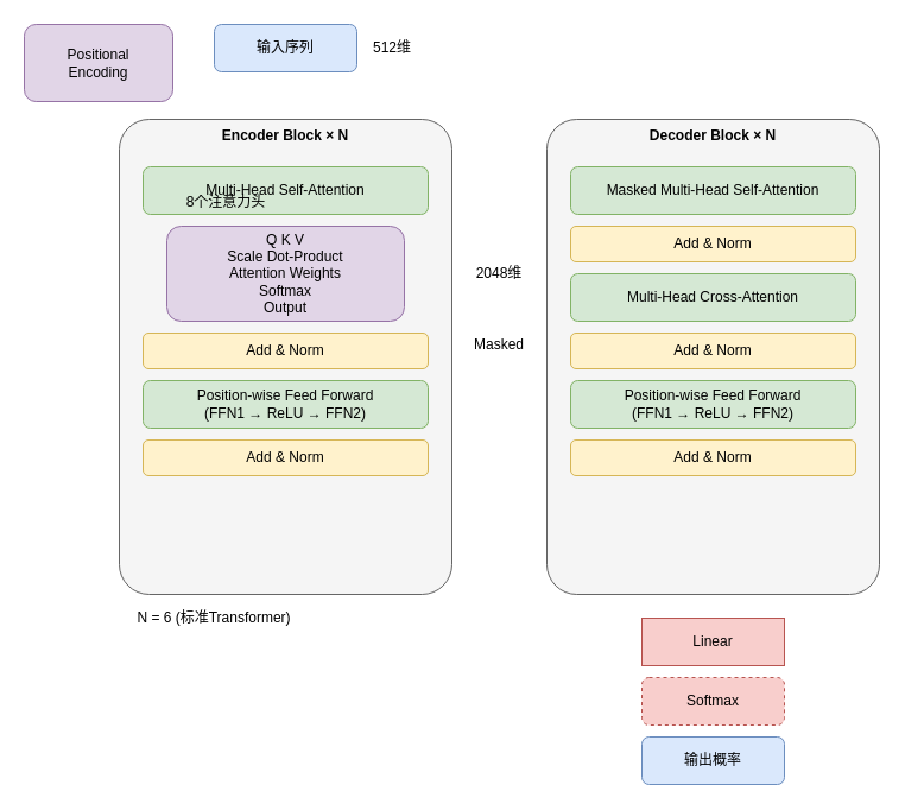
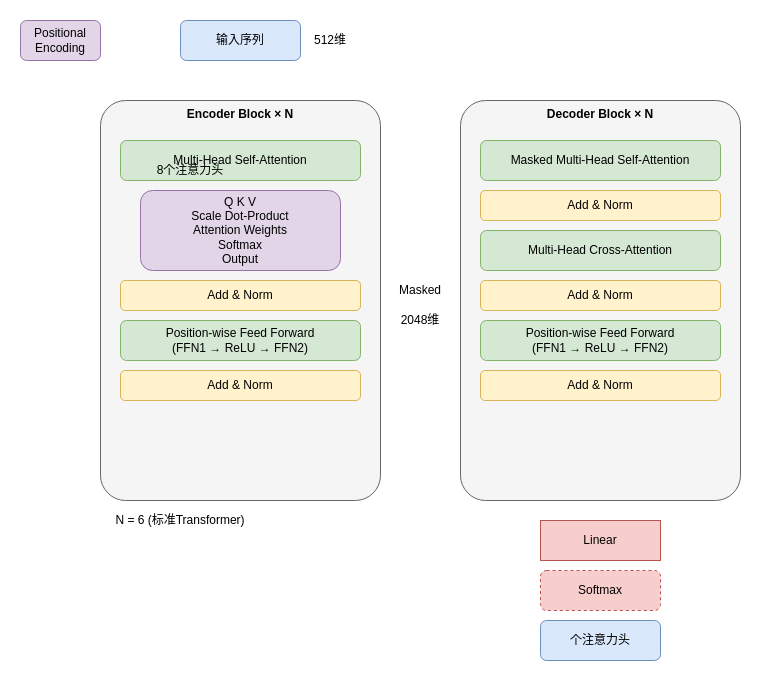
  <mxCell id="0" />
  <mxCell id="1" parent="0" />
  <mxCell id="2" value="输入序列" style="rounded=1;whiteSpace=wrap;html=1;fillColor=#dae8fc;strokeColor=#6c8ebf;" parent="1" vertex="1"><mxGeometry x="180" y="20" width="120" height="40" as="geometry" /></mxCell>
  <mxCell id="3" value="Encoder Block × N" style="rounded=1;whiteSpace=wrap;html=1;fillColor=#f5f5f5;strokeColor=#666666;verticalAlign=top;fontStyle=1;arcSize=9;" parent="1" vertex="1"><mxGeometry x="100" y="100" width="280" height="400" as="geometry" /></mxCell>
  <mxCell id="4" value="Multi-Head Self-Attention" style="rounded=1;whiteSpace=wrap;html=1;fillColor=#d5e8d4;strokeColor=#82b366;" parent="1" vertex="1"><mxGeometry x="120" y="140" width="240" height="40" as="geometry" /></mxCell>
  <mxCell id="5" value="Q K V&#10;Scale Dot-Product&#10;Attention Weights&#10;Softmax&#10;Output" style="rounded=1;whiteSpace=wrap;html=1;fillColor=#e1d5e7;strokeColor=#9673a6;" parent="1" vertex="1"><mxGeometry x="140" y="190" width="200" height="80" as="geometry" /></mxCell>
  <mxCell id="6" value="Add &amp; Norm" style="rounded=1;whiteSpace=wrap;html=1;fillColor=#fff2cc;strokeColor=#d6b656;" parent="1" vertex="1"><mxGeometry x="120" y="280" width="240" height="30" as="geometry" /></mxCell>
  <mxCell id="7" value="Position-wise Feed Forward&#10;(FFN1 → ReLU → FFN2)" style="rounded=1;whiteSpace=wrap;html=1;fillColor=#d5e8d4;strokeColor=#82b366;" parent="1" vertex="1"><mxGeometry x="120" y="320" width="240" height="40" as="geometry" /></mxCell>
  <mxCell id="8" value="Add &amp; Norm" style="rounded=1;whiteSpace=wrap;html=1;fillColor=#fff2cc;strokeColor=#d6b656;" parent="1" vertex="1"><mxGeometry x="120" y="370" width="240" height="30" as="geometry" /></mxCell>
  <mxCell id="9" value="Decoder Block × N" style="rounded=1;whiteSpace=wrap;html=1;fillColor=#f5f5f5;strokeColor=#666666;verticalAlign=top;fontStyle=1;arcSize=9;" parent="1" vertex="1"><mxGeometry x="460" y="100" width="280" height="400" as="geometry" /></mxCell>
  <mxCell id="10" value="Masked Multi-Head Self-Attention" style="rounded=1;whiteSpace=wrap;html=1;fillColor=#d5e8d4;strokeColor=#82b366;" parent="1" vertex="1"><mxGeometry x="480" y="140" width="240" height="40" as="geometry" /></mxCell>
  <mxCell id="11" value="Add &amp; Norm" style="rounded=1;whiteSpace=wrap;html=1;fillColor=#fff2cc;strokeColor=#d6b656;" parent="1" vertex="1"><mxGeometry x="480" y="190" width="240" height="30" as="geometry" /></mxCell>
  <mxCell id="12" value="Multi-Head Cross-Attention" style="rounded=1;whiteSpace=wrap;html=1;fillColor=#d5e8d4;strokeColor=#82b366;" parent="1" vertex="1"><mxGeometry x="480" y="230" width="240" height="40" as="geometry" /></mxCell>
  <mxCell id="13" value="Add &amp; Norm" style="rounded=1;whiteSpace=wrap;html=1;fillColor=#fff2cc;strokeColor=#d6b656;" parent="1" vertex="1"><mxGeometry x="480" y="280" width="240" height="30" as="geometry" /></mxCell>
  <mxCell id="14" value="Position-wise Feed Forward&#10;(FFN1 → ReLU → FFN2)" style="rounded=1;whiteSpace=wrap;html=1;fillColor=#d5e8d4;strokeColor=#82b366;" parent="1" vertex="1"><mxGeometry x="480" y="320" width="240" height="40" as="geometry" /></mxCell>
  <mxCell id="15" value="Add &amp; Norm" style="rounded=1;whiteSpace=wrap;html=1;fillColor=#fff2cc;strokeColor=#d6b656;" parent="1" vertex="1"><mxGeometry x="480" y="370" width="240" height="30" as="geometry" /></mxCell>
  <mxCell id="16" value="Linear" style="whiteSpace=wrap;html=1;fillColor=#f8cecc;strokeColor=#b85450;rounded=0;" parent="1" vertex="1"><mxGeometry x="540" y="520" width="120" height="40" as="geometry" /></mxCell>
  <mxCell id="17" value="Softmax" style="rounded=1;whiteSpace=wrap;html=1;fillColor=#f8cecc;strokeColor=#b85450;dashed=1;" parent="1" vertex="1"><mxGeometry x="540" y="570" width="120" height="40" as="geometry" /></mxCell>
- <mxCell id="18" value="输出概率" style="rounded=1;whiteSpace=wrap;html=1;fillColor=#dae8fc;strokeColor=#6c8ebf;" parent="1" vertex="1"><mxGeometry x="540" y="620" width="120" height="40" as="geometry" /></mxCell>
- <mxCell id="19" value="Positional&#10;Encoding" style="rounded=1;whiteSpace=wrap;html=1;fillColor=#e1d5e7;strokeColor=#9673a6;" parent="1" vertex="1"><mxGeometry x="20" y="20" width="125" height="65" as="geometry" /></mxCell>
+ <mxCell id="18" value="个注意力头" style="rounded=1;whiteSpace=wrap;html=1;fillColor=#dae8fc;strokeColor=#6c8ebf;" parent="1" vertex="1"><mxGeometry x="540" y="620" width="120" height="40" as="geometry" /></mxCell>
+ <mxCell id="19" value="Positional&#10;Encoding" style="rounded=1;whiteSpace=wrap;html=1;fillColor=#e1d5e7;strokeColor=#9673a6;" parent="1" vertex="1"><mxGeometry x="20" y="20" width="80" height="40" as="geometry" /></mxCell>
  <mxCell id="20" value="N = 6 (标准Transformer)" style="text;html=1;strokeColor=none;fillColor=none;align=center;verticalAlign=middle;whiteSpace=wrap;rounded=0;" parent="1" vertex="1"><mxGeometry x="100" y="510" width="160" height="20" as="geometry" /></mxCell>
  <mxCell id="21" value="8个注意力头" style="text;html=1;strokeColor=none;fillColor=none;align=center;verticalAlign=middle;whiteSpace=wrap;rounded=0;" parent="1" vertex="1"><mxGeometry x="140" y="160" width="100" height="20" as="geometry" /></mxCell>
  <mxCell id="22" value="Masked" style="text;html=1;strokeColor=none;fillColor=none;align=center;verticalAlign=middle;whiteSpace=wrap;rounded=0;" parent="1" vertex="1"><mxGeometry x="380" y="280" width="80" height="20" as="geometry" /></mxCell>
  <mxCell id="23" value="512维" style="text;html=1;strokeColor=none;fillColor=none;align=center;verticalAlign=middle;whiteSpace=wrap;rounded=0;" parent="1" vertex="1"><mxGeometry x="300" y="30" width="60" height="20" as="geometry" /></mxCell>
- <mxCell id="24" value="2048维" style="text;html=1;strokeColor=none;fillColor=none;align=center;verticalAlign=middle;whiteSpace=wrap;rounded=0;" parent="1" vertex="1"><mxGeometry x="390" y="220" width="60" height="20" as="geometry" /></mxCell>
+ <mxCell id="24" value="2048维" style="text;html=1;strokeColor=none;fillColor=none;align=center;verticalAlign=middle;whiteSpace=wrap;rounded=0;" parent="1" vertex="1"><mxGeometry x="390" y="310" width="60" height="20" as="geometry" /></mxCell>
